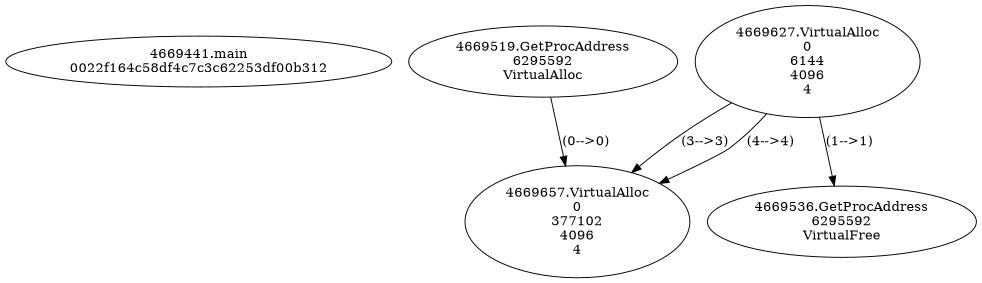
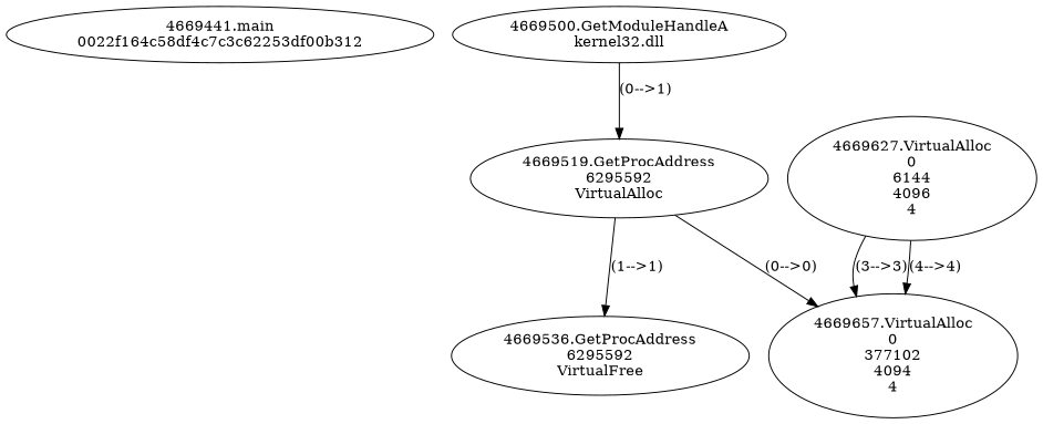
  digraph {
    n1 [label="4669441.main\n0022f164c58df4c7c3c62253df00b312"]
+   n2 [label="4669500.GetModuleHandleA\nkernel32.dll"]
    n3 [label="4669519.GetProcAddress\n6295592\nVirtualAlloc"]
    n4 [label="4669536.GetProcAddress\n6295592\nVirtualFree"]
-   n5 [label="4669657.VirtualAlloc\n0\n377102\n4096\n4"]
+   n5 [label="4669657.VirtualAlloc\n0\n377102\n4094\n4"]
    n6 [label="4669627.VirtualAlloc\n0\n6144\n4096\n4"]
-   n6 -> n4 [label="(1-->1)"]
+   n2 -> n3 [label="(0-->1)"]
+   n3 -> n4 [label="(1-->1)"]
    n3 -> n5 [label="(0-->0)"]
    n6 -> n5 [label="(3-->3)"]
    n6 -> n5 [label="(4-->4)"]
  }
